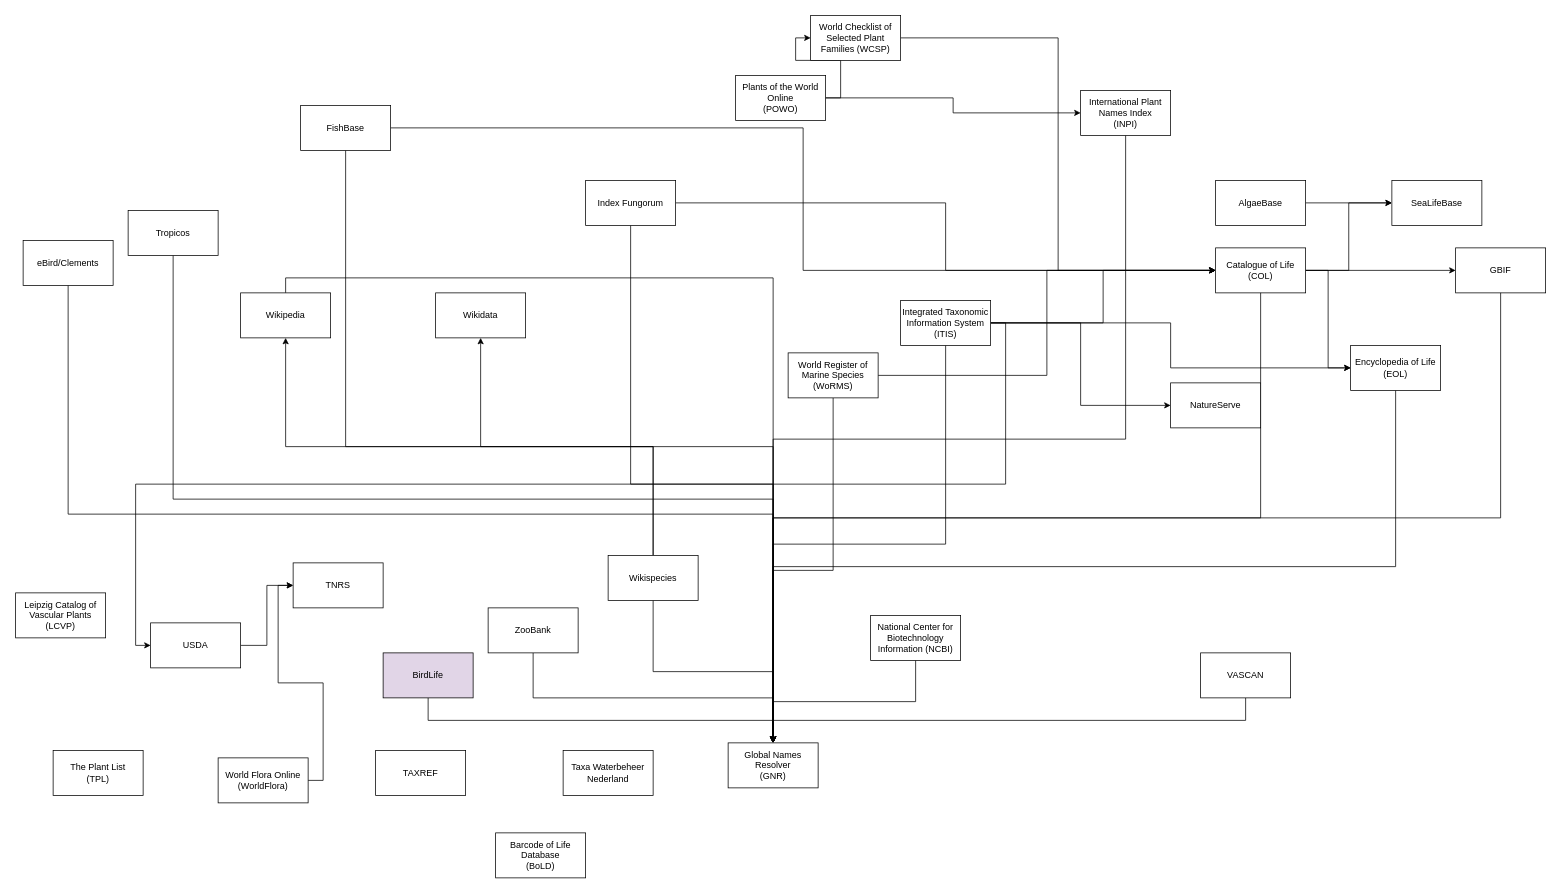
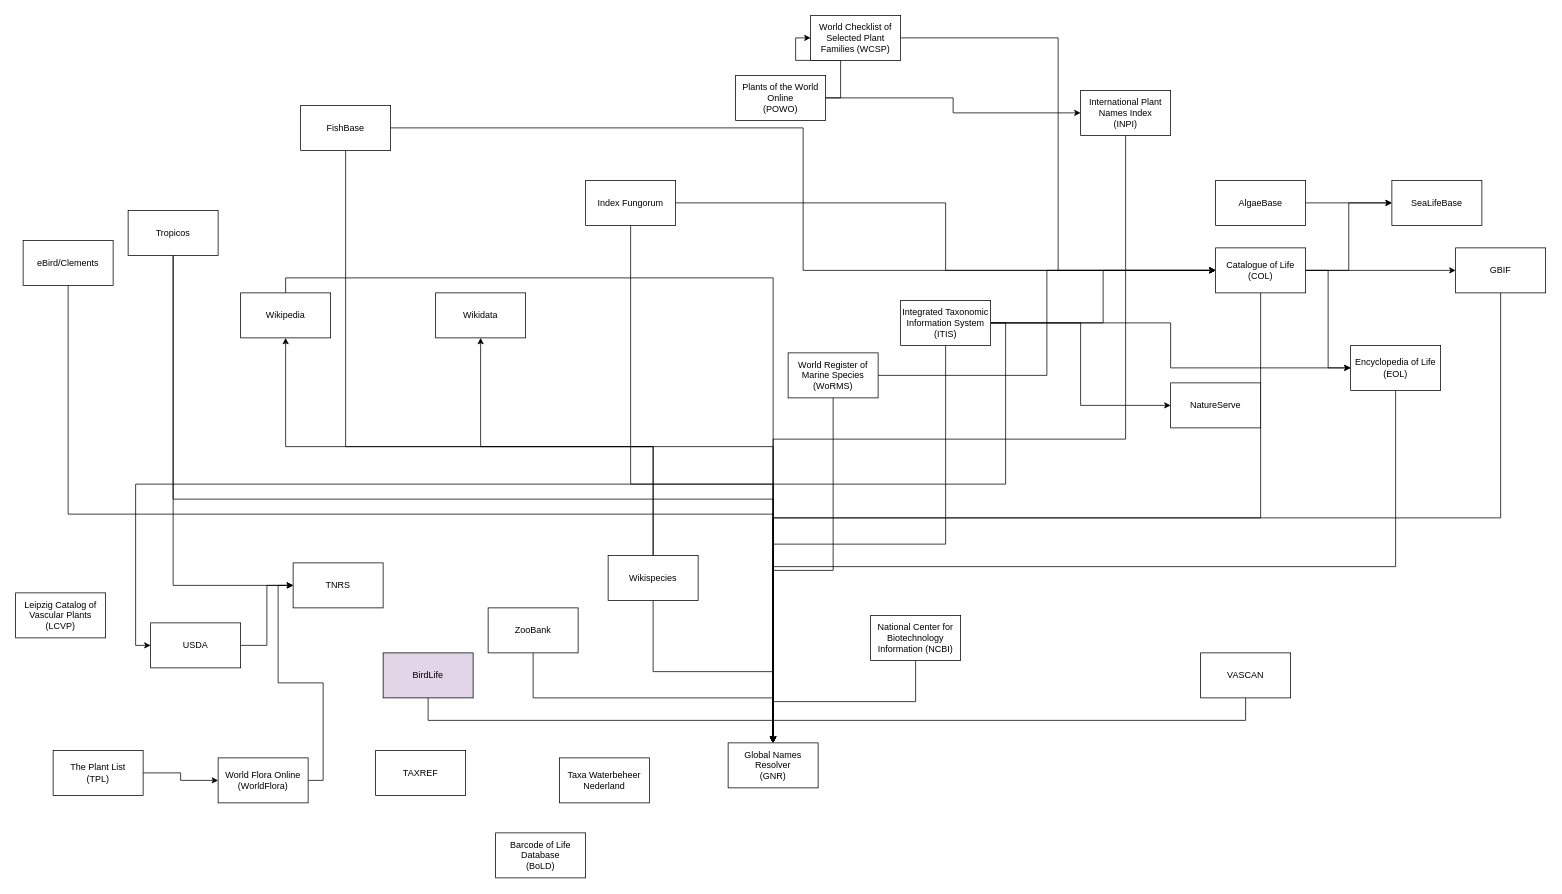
  <mxCell id="0" />
  <mxCell id="1" parent="0" />
  <mxCell id="2" value="GBIF" style="rounded=0;whiteSpace=wrap;html=1;" vertex="1" parent="1"><mxGeometry x="1940" y="330" width="120" height="60" as="geometry" /></mxCell>
  <mxCell id="3" style="edgeStyle=orthogonalEdgeStyle;rounded=0;orthogonalLoop=1;jettySize=auto;html=1;exitX=1;exitY=0.5;exitDx=0;exitDy=0;entryX=0;entryY=0.5;entryDx=0;entryDy=0;" edge="1" parent="1" source="6" target="2"><mxGeometry relative="1" as="geometry" /></mxCell>
  <mxCell id="4" style="edgeStyle=orthogonalEdgeStyle;rounded=0;orthogonalLoop=1;jettySize=auto;html=1;exitX=1;exitY=0.5;exitDx=0;exitDy=0;entryX=0;entryY=0.5;entryDx=0;entryDy=0;" edge="1" parent="1" source="6" target="52"><mxGeometry relative="1" as="geometry" /></mxCell>
  <mxCell id="5" style="edgeStyle=orthogonalEdgeStyle;rounded=0;orthogonalLoop=1;jettySize=auto;html=1;exitX=1;exitY=0.5;exitDx=0;exitDy=0;entryX=0;entryY=0.5;entryDx=0;entryDy=0;" edge="1" parent="1" source="6" target="24"><mxGeometry relative="1" as="geometry" /></mxCell>
  <mxCell id="6" value="Catalogue of Life (COL)" style="rounded=0;whiteSpace=wrap;html=1;" vertex="1" parent="1"><mxGeometry x="1620" y="330" width="120" height="60" as="geometry" /></mxCell>
  <mxCell id="7" style="edgeStyle=orthogonalEdgeStyle;rounded=0;orthogonalLoop=1;jettySize=auto;html=1;exitX=0.5;exitY=1;exitDx=0;exitDy=0;entryX=0.5;entryY=0;entryDx=0;entryDy=0;" edge="1" parent="1" source="6" target="17"><mxGeometry relative="1" as="geometry" /></mxCell>
  <mxCell id="8" style="edgeStyle=orthogonalEdgeStyle;rounded=0;orthogonalLoop=1;jettySize=auto;html=1;exitX=0.5;exitY=1;exitDx=0;exitDy=0;entryX=0.5;entryY=0;entryDx=0;entryDy=0;" edge="1" parent="1" source="2" target="17"><mxGeometry relative="1" as="geometry" /></mxCell>
  <mxCell id="9" style="edgeStyle=orthogonalEdgeStyle;rounded=0;orthogonalLoop=1;jettySize=auto;html=1;exitX=0.5;exitY=1;exitDx=0;exitDy=0;entryX=0.5;entryY=0;entryDx=0;entryDy=0;" edge="1" parent="1" source="19" target="17"><mxGeometry relative="1" as="geometry" /></mxCell>
  <mxCell id="10" style="edgeStyle=orthogonalEdgeStyle;rounded=0;orthogonalLoop=1;jettySize=auto;html=1;exitX=0.5;exitY=1;exitDx=0;exitDy=0;entryX=0.5;entryY=0;entryDx=0;entryDy=0;" edge="1" parent="1" source="27" target="17"><mxGeometry relative="1" as="geometry" /></mxCell>
  <mxCell id="11" style="edgeStyle=orthogonalEdgeStyle;rounded=0;orthogonalLoop=1;jettySize=auto;html=1;exitX=0.5;exitY=1;exitDx=0;exitDy=0;entryX=0.5;entryY=0;entryDx=0;entryDy=0;" edge="1" parent="1" source="31" target="17"><mxGeometry relative="1" as="geometry" /></mxCell>
  <mxCell id="12" style="edgeStyle=orthogonalEdgeStyle;rounded=0;orthogonalLoop=1;jettySize=auto;html=1;exitX=0.5;exitY=1;exitDx=0;exitDy=0;entryX=0.5;entryY=0;entryDx=0;entryDy=0;" edge="1" parent="1" source="33" target="17"><mxGeometry relative="1" as="geometry" /></mxCell>
  <mxCell id="13" style="edgeStyle=orthogonalEdgeStyle;rounded=0;orthogonalLoop=1;jettySize=auto;html=1;exitX=0.5;exitY=1;exitDx=0;exitDy=0;entryX=0.5;entryY=0;entryDx=0;entryDy=0;" edge="1" parent="1" source="21" target="17"><mxGeometry relative="1" as="geometry" /></mxCell>
  <mxCell id="14" style="edgeStyle=orthogonalEdgeStyle;rounded=0;orthogonalLoop=1;jettySize=auto;html=1;exitX=0.5;exitY=1;exitDx=0;exitDy=0;entryX=0.5;entryY=0;entryDx=0;entryDy=0;" edge="1" parent="1" source="35" target="17"><mxGeometry relative="1" as="geometry" /></mxCell>
  <mxCell id="15" style="edgeStyle=orthogonalEdgeStyle;rounded=0;orthogonalLoop=1;jettySize=auto;html=1;exitX=0.5;exitY=1;exitDx=0;exitDy=0;entryX=0.5;entryY=0;entryDx=0;entryDy=0;" edge="1" parent="1" source="36" target="17"><mxGeometry relative="1" as="geometry" /></mxCell>
  <mxCell id="16" style="edgeStyle=orthogonalEdgeStyle;rounded=0;orthogonalLoop=1;jettySize=auto;html=1;exitX=0.5;exitY=1;exitDx=0;exitDy=0;entryX=0.5;entryY=0;entryDx=0;entryDy=0;" edge="1" parent="1" source="24" target="17"><mxGeometry relative="1" as="geometry" /></mxCell>
  <mxCell id="17" value="Global Names Resolver&lt;br&gt;(GNR)" style="rounded=0;whiteSpace=wrap;html=1;" vertex="1" parent="1"><mxGeometry x="970" y="990" width="120" height="60" as="geometry" /></mxCell>
  <mxCell id="18" style="edgeStyle=orthogonalEdgeStyle;rounded=0;orthogonalLoop=1;jettySize=auto;html=1;exitX=1;exitY=0.5;exitDx=0;exitDy=0;entryX=0;entryY=0.5;entryDx=0;entryDy=0;" edge="1" parent="1" source="19" target="6"><mxGeometry relative="1" as="geometry" /></mxCell>
  <mxCell id="19" value="World Register of Marine Species (WoRMS)" style="rounded=0;whiteSpace=wrap;html=1;" vertex="1" parent="1"><mxGeometry x="1050" y="470" width="120" height="60" as="geometry" /></mxCell>
  <mxCell id="20" style="edgeStyle=orthogonalEdgeStyle;rounded=0;orthogonalLoop=1;jettySize=auto;html=1;exitX=1;exitY=0.5;exitDx=0;exitDy=0;entryX=0;entryY=0.5;entryDx=0;entryDy=0;" edge="1" parent="1" source="21" target="6"><mxGeometry relative="1" as="geometry" /></mxCell>
  <mxCell id="21" value="FishBase" style="rounded=0;whiteSpace=wrap;html=1;" vertex="1" parent="1"><mxGeometry x="400" y="140" width="120" height="60" as="geometry" /></mxCell>
  <mxCell id="22" style="edgeStyle=orthogonalEdgeStyle;rounded=0;orthogonalLoop=1;jettySize=auto;html=1;exitX=1;exitY=0.5;exitDx=0;exitDy=0;entryX=0;entryY=0.5;entryDx=0;entryDy=0;" edge="1" parent="1" source="23" target="52"><mxGeometry relative="1" as="geometry" /></mxCell>
  <mxCell id="23" value="AlgaeBase" style="rounded=0;whiteSpace=wrap;html=1;" vertex="1" parent="1"><mxGeometry x="1620" y="240" width="120" height="60" as="geometry" /></mxCell>
  <mxCell id="24" value="Encyclopedia of Life&lt;br&gt;(EOL)" style="rounded=0;whiteSpace=wrap;html=1;" vertex="1" parent="1"><mxGeometry x="1800" y="460" width="120" height="60" as="geometry" /></mxCell>
  <mxCell id="25" style="edgeStyle=orthogonalEdgeStyle;rounded=0;orthogonalLoop=1;jettySize=auto;html=1;exitX=0.5;exitY=0;exitDx=0;exitDy=0;entryX=0.5;entryY=1;entryDx=0;entryDy=0;" edge="1" parent="1" source="27" target="29"><mxGeometry relative="1" as="geometry" /></mxCell>
  <mxCell id="26" style="edgeStyle=orthogonalEdgeStyle;rounded=0;orthogonalLoop=1;jettySize=auto;html=1;exitX=0.5;exitY=0;exitDx=0;exitDy=0;entryX=0.5;entryY=1;entryDx=0;entryDy=0;" edge="1" parent="1" source="27" target="30"><mxGeometry relative="1" as="geometry" /></mxCell>
  <mxCell id="27" value="Wikispecies" style="rounded=0;whiteSpace=wrap;html=1;" vertex="1" parent="1"><mxGeometry x="810" y="740" width="120" height="60" as="geometry" /></mxCell>
  <mxCell id="28" style="edgeStyle=orthogonalEdgeStyle;rounded=0;orthogonalLoop=1;jettySize=auto;html=1;exitX=0.5;exitY=0;exitDx=0;exitDy=0;entryX=0.5;entryY=0;entryDx=0;entryDy=0;" edge="1" parent="1" source="29" target="17"><mxGeometry relative="1" as="geometry" /></mxCell>
  <mxCell id="29" value="Wikipedia" style="rounded=0;whiteSpace=wrap;html=1;" vertex="1" parent="1"><mxGeometry x="320" y="390" width="120" height="60" as="geometry" /></mxCell>
  <mxCell id="30" value="Wikidata" style="rounded=0;whiteSpace=wrap;html=1;" vertex="1" parent="1"><mxGeometry x="580" y="390" width="120" height="60" as="geometry" /></mxCell>
  <mxCell id="31" value="VASCAN" style="rounded=0;whiteSpace=wrap;html=1;" vertex="1" parent="1"><mxGeometry x="1600" y="870" width="120" height="60" as="geometry" /></mxCell>
+ <mxCell id="32" style="edgeStyle=orthogonalEdgeStyle;rounded=0;orthogonalLoop=1;jettySize=auto;html=1;exitX=0.5;exitY=1;exitDx=0;exitDy=0;entryX=0;entryY=0.5;entryDx=0;entryDy=0;" edge="1" parent="1" source="33" target="68"><mxGeometry relative="1" as="geometry" /></mxCell>
  <mxCell id="33" value="Tropicos" style="rounded=0;whiteSpace=wrap;html=1;" vertex="1" parent="1"><mxGeometry x="170" y="280" width="120" height="60" as="geometry" /></mxCell>
  <mxCell id="34" style="edgeStyle=orthogonalEdgeStyle;rounded=0;orthogonalLoop=1;jettySize=auto;html=1;exitX=1;exitY=0.5;exitDx=0;exitDy=0;entryX=0;entryY=0.5;entryDx=0;entryDy=0;" edge="1" parent="1" source="35" target="6"><mxGeometry relative="1" as="geometry" /></mxCell>
  <mxCell id="35" value="Index Fungorum" style="rounded=0;whiteSpace=wrap;html=1;" vertex="1" parent="1"><mxGeometry x="780" y="240" width="120" height="60" as="geometry" /></mxCell>
  <mxCell id="36" value="National Center for Biotechnology Information (NCBI)" style="rounded=0;whiteSpace=wrap;html=1;" vertex="1" parent="1"><mxGeometry x="1160" y="820" width="120" height="60" as="geometry" /></mxCell>
  <mxCell id="37" style="edgeStyle=orthogonalEdgeStyle;rounded=0;orthogonalLoop=1;jettySize=auto;html=1;exitX=0.5;exitY=1;exitDx=0;exitDy=0;entryX=0.5;entryY=0;entryDx=0;entryDy=0;" edge="1" parent="1" source="38" target="17"><mxGeometry relative="1" as="geometry" /></mxCell>
  <mxCell id="38" value="BirdLife" style="rounded=0;whiteSpace=wrap;html=1;fillColor=#e1d5e7;" vertex="1" parent="1"><mxGeometry x="510" y="870" width="120" height="60" as="geometry" /></mxCell>
  <mxCell id="39" style="edgeStyle=orthogonalEdgeStyle;rounded=0;orthogonalLoop=1;jettySize=auto;html=1;exitX=0.5;exitY=1;exitDx=0;exitDy=0;entryX=0.5;entryY=0;entryDx=0;entryDy=0;" edge="1" parent="1" source="40" target="17"><mxGeometry relative="1" as="geometry" /></mxCell>
  <mxCell id="40" value="eBird/Clements" style="rounded=0;whiteSpace=wrap;html=1;" vertex="1" parent="1"><mxGeometry x="30" y="320" width="120" height="60" as="geometry" /></mxCell>
  <mxCell id="41" style="edgeStyle=orthogonalEdgeStyle;rounded=0;orthogonalLoop=1;jettySize=auto;html=1;exitX=0.5;exitY=1;exitDx=0;exitDy=0;entryX=0.5;entryY=0;entryDx=0;entryDy=0;" edge="1" parent="1" source="46" target="17"><mxGeometry relative="1" as="geometry" /></mxCell>
  <mxCell id="42" style="edgeStyle=orthogonalEdgeStyle;rounded=0;orthogonalLoop=1;jettySize=auto;html=1;exitX=1;exitY=0.5;exitDx=0;exitDy=0;entryX=0;entryY=0.5;entryDx=0;entryDy=0;" edge="1" parent="1" source="46" target="6"><mxGeometry relative="1" as="geometry" /></mxCell>
  <mxCell id="43" style="edgeStyle=orthogonalEdgeStyle;rounded=0;orthogonalLoop=1;jettySize=auto;html=1;exitX=1;exitY=0.5;exitDx=0;exitDy=0;entryX=0;entryY=0.5;entryDx=0;entryDy=0;" edge="1" parent="1" source="46" target="63"><mxGeometry relative="1" as="geometry" /></mxCell>
  <mxCell id="44" style="edgeStyle=orthogonalEdgeStyle;rounded=0;orthogonalLoop=1;jettySize=auto;html=1;exitX=1;exitY=0.5;exitDx=0;exitDy=0;entryX=0;entryY=0.5;entryDx=0;entryDy=0;" edge="1" parent="1" source="46" target="24"><mxGeometry relative="1" as="geometry"><mxPoint x="1730" y="560" as="targetPoint" /></mxGeometry></mxCell>
  <mxCell id="45" style="edgeStyle=orthogonalEdgeStyle;rounded=0;orthogonalLoop=1;jettySize=auto;html=1;exitX=1;exitY=0.5;exitDx=0;exitDy=0;entryX=0;entryY=0.5;entryDx=0;entryDy=0;" edge="1" parent="1" source="46" target="65"><mxGeometry relative="1" as="geometry" /></mxCell>
  <mxCell id="46" value="Integrated Taxonomic Information System (ITIS)" style="rounded=0;whiteSpace=wrap;html=1;" vertex="1" parent="1"><mxGeometry x="1200" y="400" width="120" height="60" as="geometry" /></mxCell>
  <mxCell id="47" style="edgeStyle=orthogonalEdgeStyle;rounded=0;orthogonalLoop=1;jettySize=auto;html=1;exitX=1;exitY=0.5;exitDx=0;exitDy=0;entryX=0;entryY=0.5;entryDx=0;entryDy=0;" edge="1" parent="1" source="48" target="59"><mxGeometry relative="1" as="geometry" /></mxCell>
  <mxCell id="48" value="Plants of the World Online&lt;br&gt;(POWO)" style="rounded=0;whiteSpace=wrap;html=1;" vertex="1" parent="1"><mxGeometry x="980" y="100" width="120" height="60" as="geometry" /></mxCell>
  <mxCell id="49" value="Leipzig Catalog of Vascular Plants (LCVP)" style="rounded=0;whiteSpace=wrap;html=1;" vertex="1" parent="1"><mxGeometry x="20" y="790" width="120" height="60" as="geometry" /></mxCell>
  <mxCell id="50" style="edgeStyle=orthogonalEdgeStyle;rounded=0;orthogonalLoop=1;jettySize=auto;html=1;exitX=1;exitY=0.5;exitDx=0;exitDy=0;entryX=0;entryY=0.5;entryDx=0;entryDy=0;" edge="1" parent="1" source="51" target="68"><mxGeometry relative="1" as="geometry"><mxPoint x="310" y="1000" as="targetPoint" /></mxGeometry></mxCell>
  <mxCell id="51" value="World Flora Online&lt;br&gt;(WorldFlora)" style="rounded=0;whiteSpace=wrap;html=1;" vertex="1" parent="1"><mxGeometry x="290" y="1010" width="120" height="60" as="geometry" /></mxCell>
  <mxCell id="52" value="SeaLifeBase" style="rounded=0;whiteSpace=wrap;html=1;" vertex="1" parent="1"><mxGeometry x="1855" y="240" width="120" height="60" as="geometry" /></mxCell>
+ <mxCell id="53" style="edgeStyle=orthogonalEdgeStyle;rounded=0;orthogonalLoop=1;jettySize=auto;html=1;exitX=1;exitY=0.5;exitDx=0;exitDy=0;entryX=0;entryY=0.5;entryDx=0;entryDy=0;" edge="1" parent="1" source="54" target="51"><mxGeometry relative="1" as="geometry" /></mxCell>
  <mxCell id="54" value="The Plant List&lt;br&gt;(TPL)" style="rounded=0;whiteSpace=wrap;html=1;" vertex="1" parent="1"><mxGeometry x="70" y="1000" width="120" height="60" as="geometry" /></mxCell>
  <mxCell id="55" value="Barcode of Life Database&lt;br&gt;(BoLD)" style="rounded=0;whiteSpace=wrap;html=1;" vertex="1" parent="1"><mxGeometry x="660" y="1110" width="120" height="60" as="geometry" /></mxCell>
  <mxCell id="56" style="edgeStyle=orthogonalEdgeStyle;rounded=0;orthogonalLoop=1;jettySize=auto;html=1;exitX=0.5;exitY=1;exitDx=0;exitDy=0;entryX=0.5;entryY=0;entryDx=0;entryDy=0;" edge="1" parent="1" source="57" target="17"><mxGeometry relative="1" as="geometry" /></mxCell>
  <mxCell id="57" value="ZooBank" style="whiteSpace=wrap;html=1;" vertex="1" parent="1"><mxGeometry x="650" y="810" width="120" height="60" as="geometry" /></mxCell>
  <mxCell id="58" style="edgeStyle=orthogonalEdgeStyle;rounded=0;orthogonalLoop=1;jettySize=auto;html=1;exitX=0.5;exitY=1;exitDx=0;exitDy=0;entryX=0.5;entryY=0;entryDx=0;entryDy=0;" edge="1" parent="1" source="59" target="17"><mxGeometry relative="1" as="geometry" /></mxCell>
  <mxCell id="59" value="International Plant Names Index&lt;br&gt;(INPI)" style="whiteSpace=wrap;html=1;" vertex="1" parent="1"><mxGeometry x="1440" y="120" width="120" height="60" as="geometry" /></mxCell>
  <mxCell id="60" style="edgeStyle=orthogonalEdgeStyle;rounded=0;orthogonalLoop=1;jettySize=auto;html=1;exitX=1;exitY=0.5;exitDx=0;exitDy=0;entryX=0;entryY=0.5;entryDx=0;entryDy=0;" edge="1" parent="1" source="48" target="62"><mxGeometry relative="1" as="geometry" /></mxCell>
  <mxCell id="61" style="edgeStyle=orthogonalEdgeStyle;rounded=0;orthogonalLoop=1;jettySize=auto;html=1;entryX=0;entryY=0.5;entryDx=0;entryDy=0;exitX=1;exitY=0.5;exitDx=0;exitDy=0;" edge="1" parent="1" source="62" target="6"><mxGeometry relative="1" as="geometry"><mxPoint x="1180" y="0" as="sourcePoint" /></mxGeometry></mxCell>
  <mxCell id="62" value="World Checklist of Selected Plant Families (WCSP)" style="rounded=0;whiteSpace=wrap;html=1;" vertex="1" parent="1"><mxGeometry x="1080" y="20" width="120" height="60" as="geometry" /></mxCell>
  <mxCell id="63" value="NatureServe" style="rounded=0;whiteSpace=wrap;html=1;" vertex="1" parent="1"><mxGeometry x="1560" y="510" width="120" height="60" as="geometry" /></mxCell>
  <mxCell id="64" style="edgeStyle=orthogonalEdgeStyle;rounded=0;orthogonalLoop=1;jettySize=auto;html=1;exitX=1;exitY=0.5;exitDx=0;exitDy=0;entryX=0;entryY=0.5;entryDx=0;entryDy=0;" edge="1" parent="1" source="65" target="68"><mxGeometry relative="1" as="geometry" /></mxCell>
  <mxCell id="65" value="USDA" style="rounded=0;whiteSpace=wrap;html=1;" vertex="1" parent="1"><mxGeometry x="200" y="830" width="120" height="60" as="geometry" /></mxCell>
  <mxCell id="66" value="TAXREF" style="rounded=0;whiteSpace=wrap;html=1;" vertex="1" parent="1"><mxGeometry x="500" y="1000" width="120" height="60" as="geometry" /></mxCell>
- <mxCell id="67" value="Taxa Waterbeheer Nederland" style="whiteSpace=wrap;html=1;" vertex="1" parent="1"><mxGeometry x="750" y="1000" width="120" height="60" as="geometry" /></mxCell>
+ <mxCell id="67" value="Taxa Waterbeheer Nederland" style="whiteSpace=wrap;html=1;" vertex="1" parent="1"><mxGeometry x="745" y="1010" width="120" height="60" as="geometry" /></mxCell>
  <mxCell id="68" value="TNRS" style="rounded=0;whiteSpace=wrap;html=1;" vertex="1" parent="1"><mxGeometry x="390" y="750" width="120" height="60" as="geometry" /></mxCell>
  <mxCell id="69" style="edgeStyle=orthogonalEdgeStyle;rounded=0;orthogonalLoop=1;jettySize=auto;html=1;exitX=0.5;exitY=1;exitDx=0;exitDy=0;" edge="1" parent="1"><mxGeometry relative="1" as="geometry"><mxPoint x="630" y="780" as="sourcePoint" /><mxPoint x="630" y="780" as="targetPoint" /></mxGeometry></mxCell>
